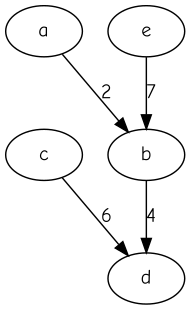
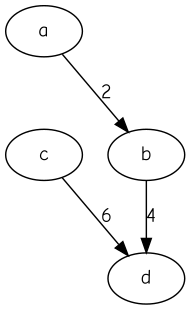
  digraph {
    fontname="Comic Neue"
    node [fontname="Comic Neue" weight=3]
    edge [fontname="Comic Neue" weight=7]
    b [weight=5]
    d
    a [weight=2]
    c [weight=6]
-   e
    b -> d [label=4]
    a -> b [label=2 weight=2]
    c -> d [label=6 weight=6]
-   e -> b [label=7]
  }
